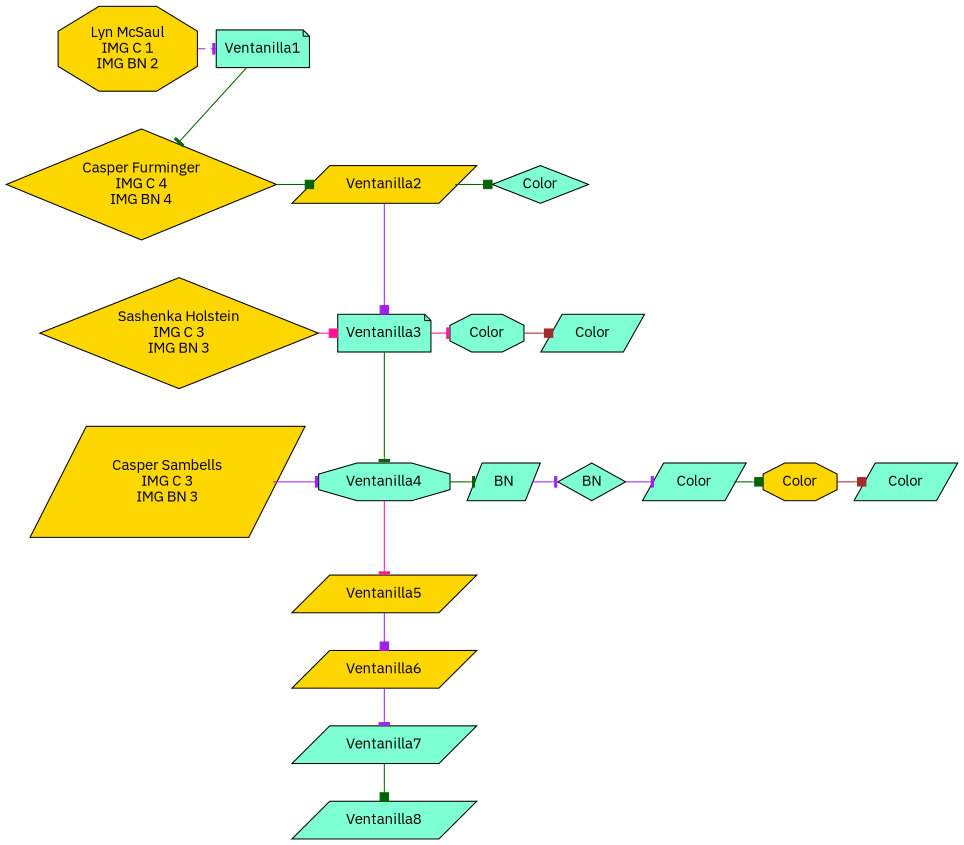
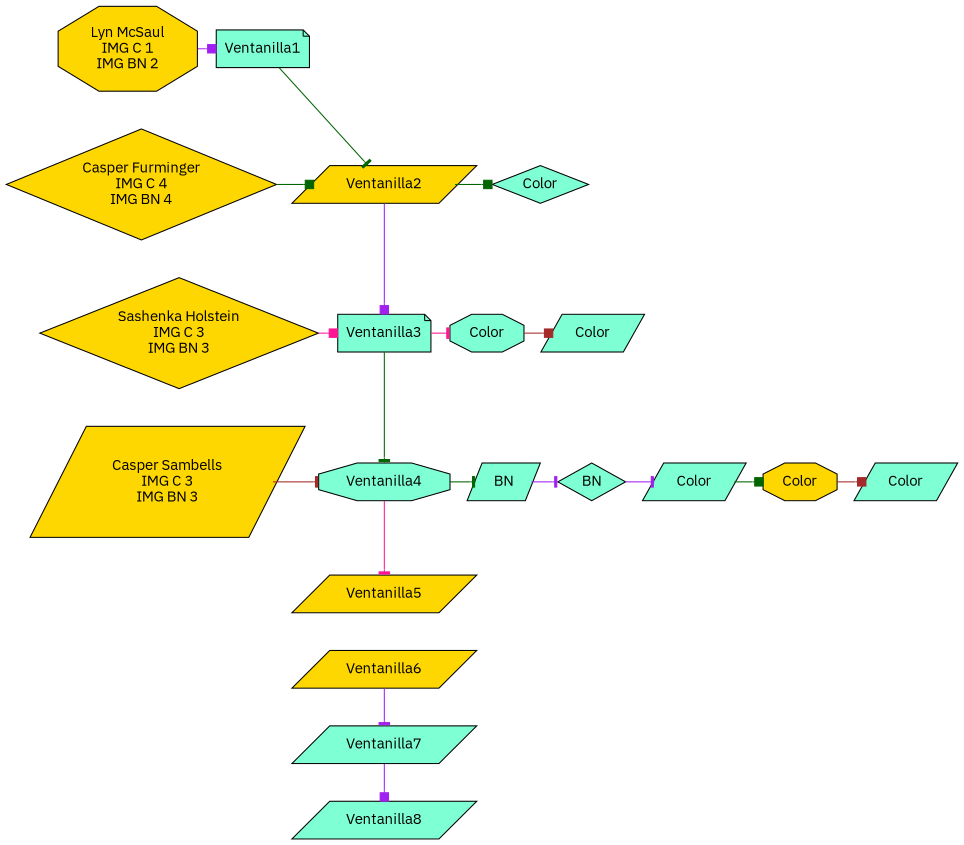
  digraph {
    fontname="IBM Plex Sans"
    rankdir=TB
    node [fillcolor=aquamarine fontname="IBM Plex Sans" shape=parallelogram style=filled]
    edge [arrowhead=box color=purple fontname="IBM Plex Sans"]
    n1 [label=Ventanilla1 shape=note]
    n2 [fillcolor=gold label="Lyn McSaul\nIMG C 1\nIMG BN 2" shape=octagon]
    n3 [fillcolor=gold label=Ventanilla2]
    n4 [fillcolor=gold label="Casper Furminger\nIMG C 4\nIMG BN 4" shape=diamond]
    n5 [label=Color shape=diamond]
    n6 [label=Ventanilla3 shape=note]
    n7 [fillcolor=gold label="Sashenka Holstein\nIMG C 3\nIMG BN 3" shape=diamond]
    n8 [label=Color shape=octagon]
    n9 [label=Color]
    n10 [label=Ventanilla4 shape=octagon]
    n11 [fillcolor=gold label="Casper Sambells\nIMG C 3\nIMG BN 3"]
    n12 [label=BN]
    n13 [label=BN shape=diamond]
    n14 [label=Color]
    n15 [fillcolor=gold label=Color shape=octagon]
    n16 [label=Color]
    n17 [fillcolor=gold label=Ventanilla5]
    n18 [fillcolor=gold label=Ventanilla6]
    n19 [label=Ventanilla7]
    n20 [label=Ventanilla8]
    subgraph sub_1 {
      rank=same
      n1
      n2
    }
    subgraph sub_2 {
      rank=same
      n3
      n4
    }
    subgraph sub_3 {
      rank=same
      n3
      n5
    }
    subgraph sub_4 {
      rank=same
      n6
      n7
    }
    subgraph sub_5 {
      rank=same
      n6
      n8
    }
    subgraph sub_6 {
      rank=same
      n8
      n9
    }
    subgraph sub_7 {
      rank=same
      n10
      n11
    }
    subgraph sub_8 {
      rank=same
      n10
      n12
    }
    subgraph sub_9 {
      rank=same
      n12
      n13
    }
    subgraph sub_10 {
      rank=same
      n13
      n14
    }
    subgraph sub_11 {
      rank=same
      n14
      n15
    }
    subgraph sub_12 {
      rank=same
      n15
      n16
    }
-   n1 -> n4 [arrowhead=tee color=darkgreen]
-   n2 -> n1 [arrowhead=tee]
+   n1 -> n3 [arrowhead=tee color=darkgreen]
+   n2 -> n1
    n3 -> n5 [color=darkgreen]
    n3 -> n6
    n4 -> n3 [color=darkgreen]
    n6 -> n8 [arrowhead=tee color=deeppink]
    n6 -> n10 [arrowhead=tee color=darkgreen]
    n7 -> n6 [color=deeppink]
    n8 -> n9 [color=brown]
    n10 -> n12 [arrowhead=tee color=darkgreen]
    n10 -> n17 [arrowhead=tee color=deeppink]
-   n11 -> n10 [arrowhead=tee]
+   n11 -> n10 [arrowhead=tee color=brown]
    n12 -> n13 [arrowhead=tee]
    n13 -> n14 [arrowhead=tee]
    n14 -> n15 [color=darkgreen]
    n15 -> n16 [color=brown]
-   n17 -> n18
    n18 -> n19 [arrowhead=tee]
-   n19 -> n20 [color=darkgreen]
+   n19 -> n20
  }
